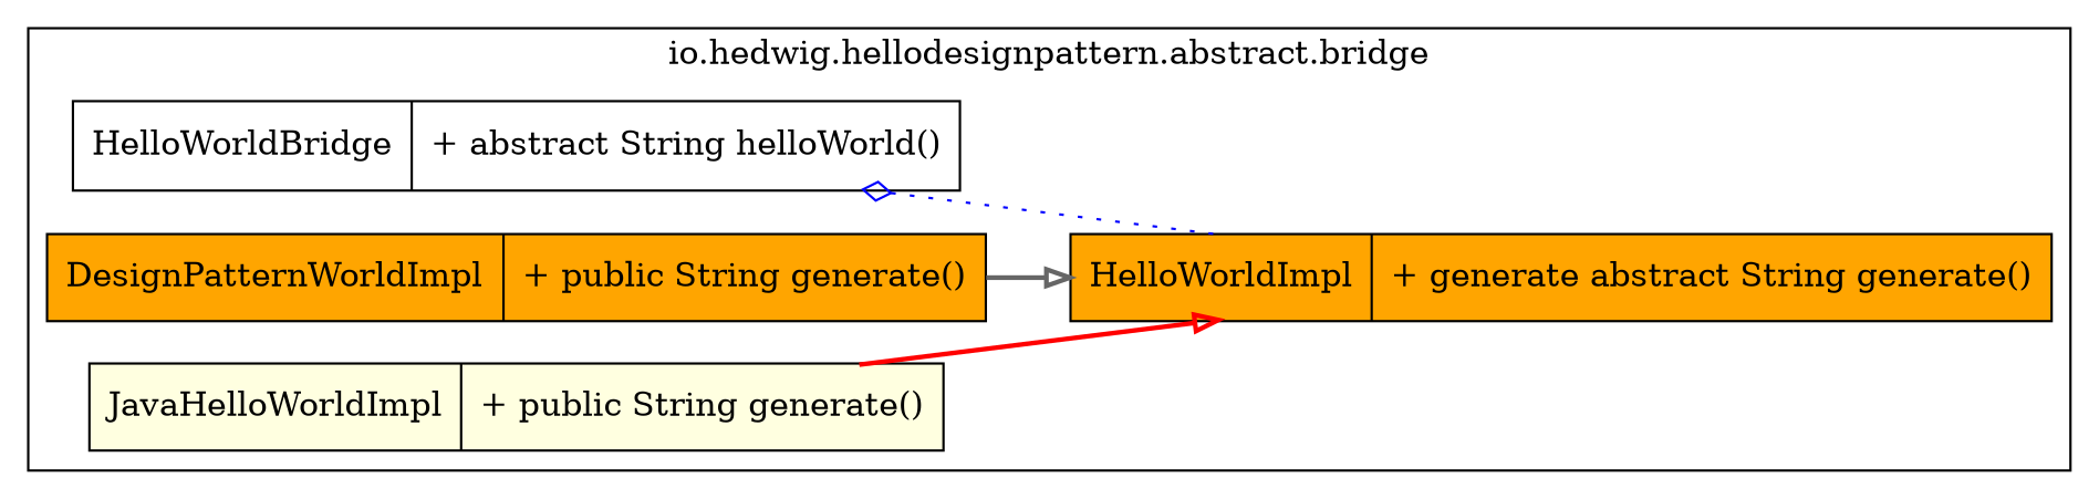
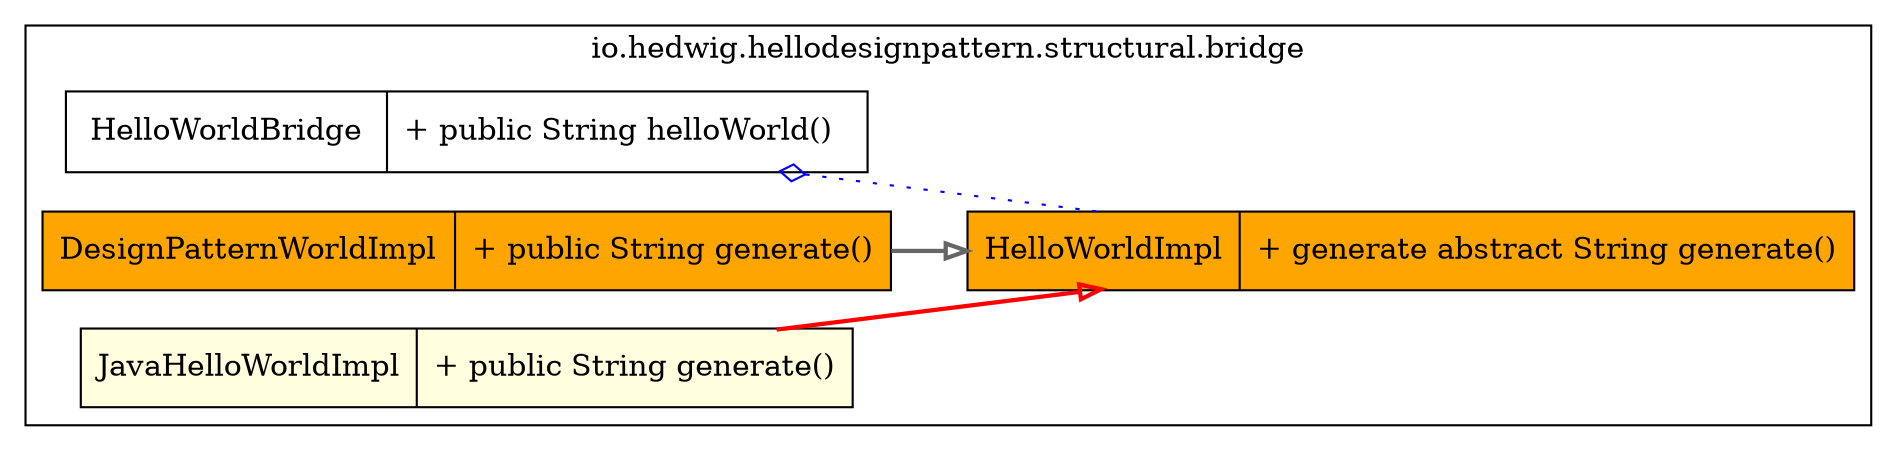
  digraph {
    rankdir=LR
    node [fillcolor=orange shape=record style=filled]
    edge [fontsize=11 style=bold arrowhead=empty]
-   n1 [fillcolor=white label="{HelloWorldBridge | + abstract String helloWorld()\l}"]
+   n1 [fillcolor=white label="{HelloWorldBridge | + public String helloWorld()\l}"]
    n2 [label="{DesignPatternWorldImpl | + public String generate()\l}"]
    n3 [fillcolor=lightyellow label="{JavaHelloWorldImpl | + public String generate()\l}"]
    n4 [label="{HelloWorldImpl | + generate abstract String generate()\l}"]
    subgraph cluster_1 {
-     label="io.hedwig.hellodesignpattern.abstract.bridge"
+     label="io.hedwig.hellodesignpattern.structural.bridge"
      n1
      n2
      n3
      n4
    }
    n1 -> n4 [arrowtail=odiamond color=blue dir=back style=dotted arrowhead=""]
    n2 -> n4 [color=gray40]
    n3 -> n4 [color=red]
  }
